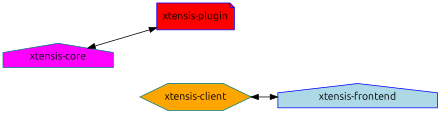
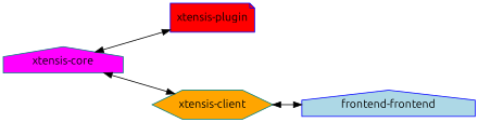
  digraph {
    fontname=Ubuntu
    nodesep=1.0
    rankdir=LR
    node [color=teal fontname=Ubuntu shape=house style=filled]
    edge [dir=both fontname=Ubuntu]
    n1 [fillcolor=magenta label="xtensis-core"]
    n2 [color=blue fillcolor=red label="xtensis-plugin" shape=note]
    n3 [fillcolor=orange label="xtensis-client" shape=hexagon]
-   n4 [color=blue fillcolor=lightblue label="xtensis-frontend"]
+   n4 [color=blue fillcolor=lightblue label="frontend-frontend"]
    n1 -> n2
+   n1 -> n3
    n3 -> n4
  }
